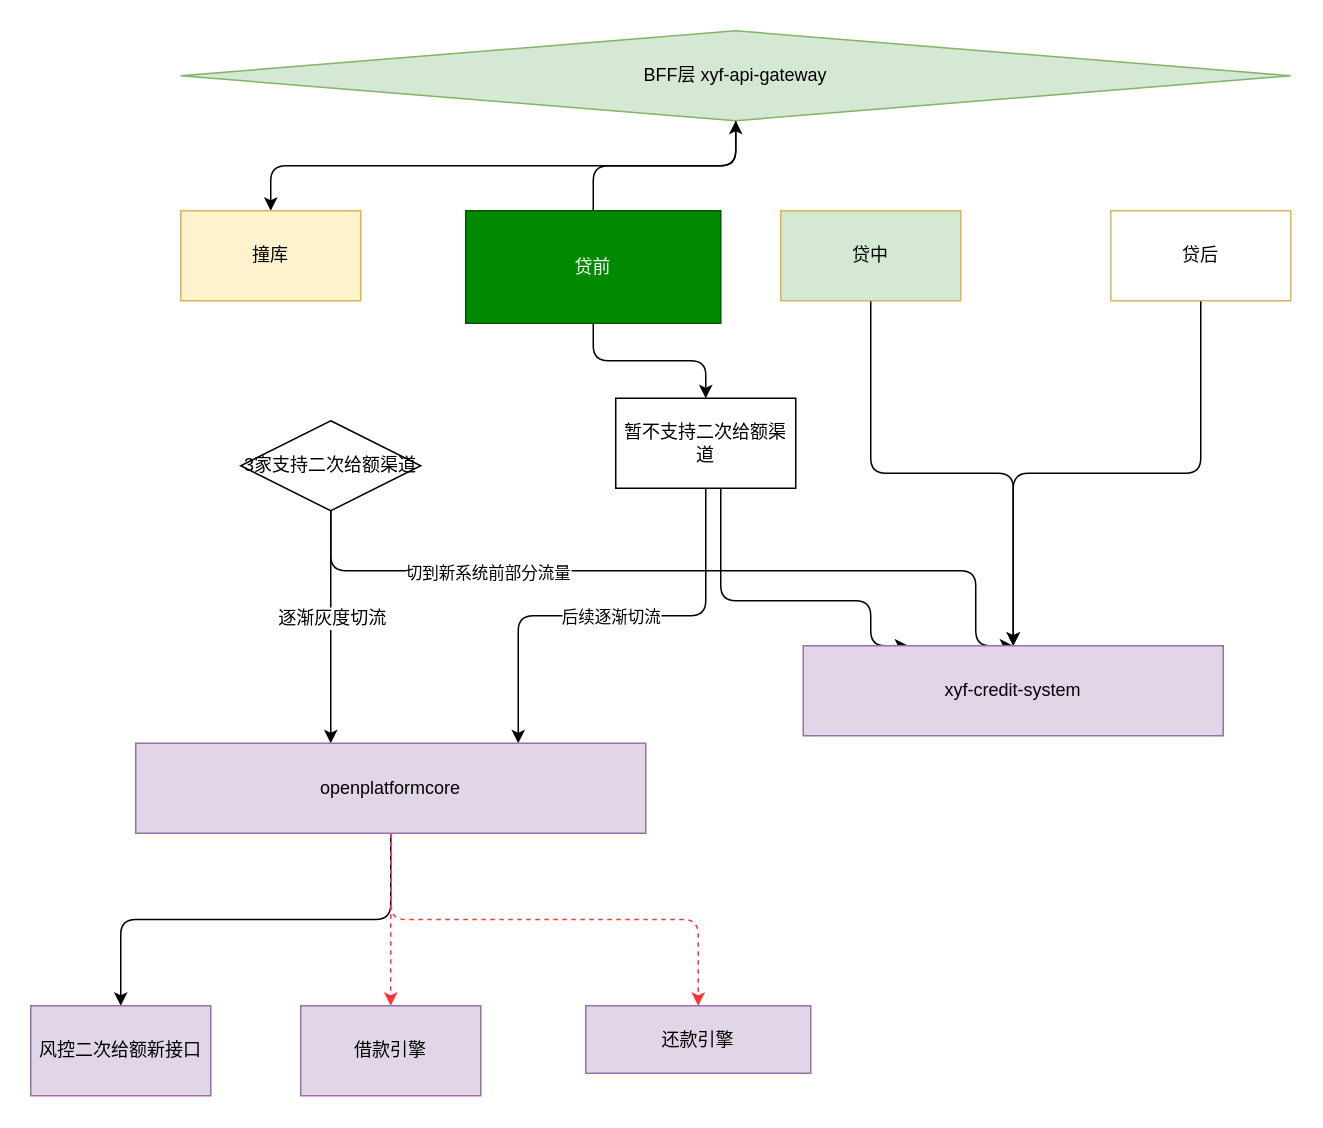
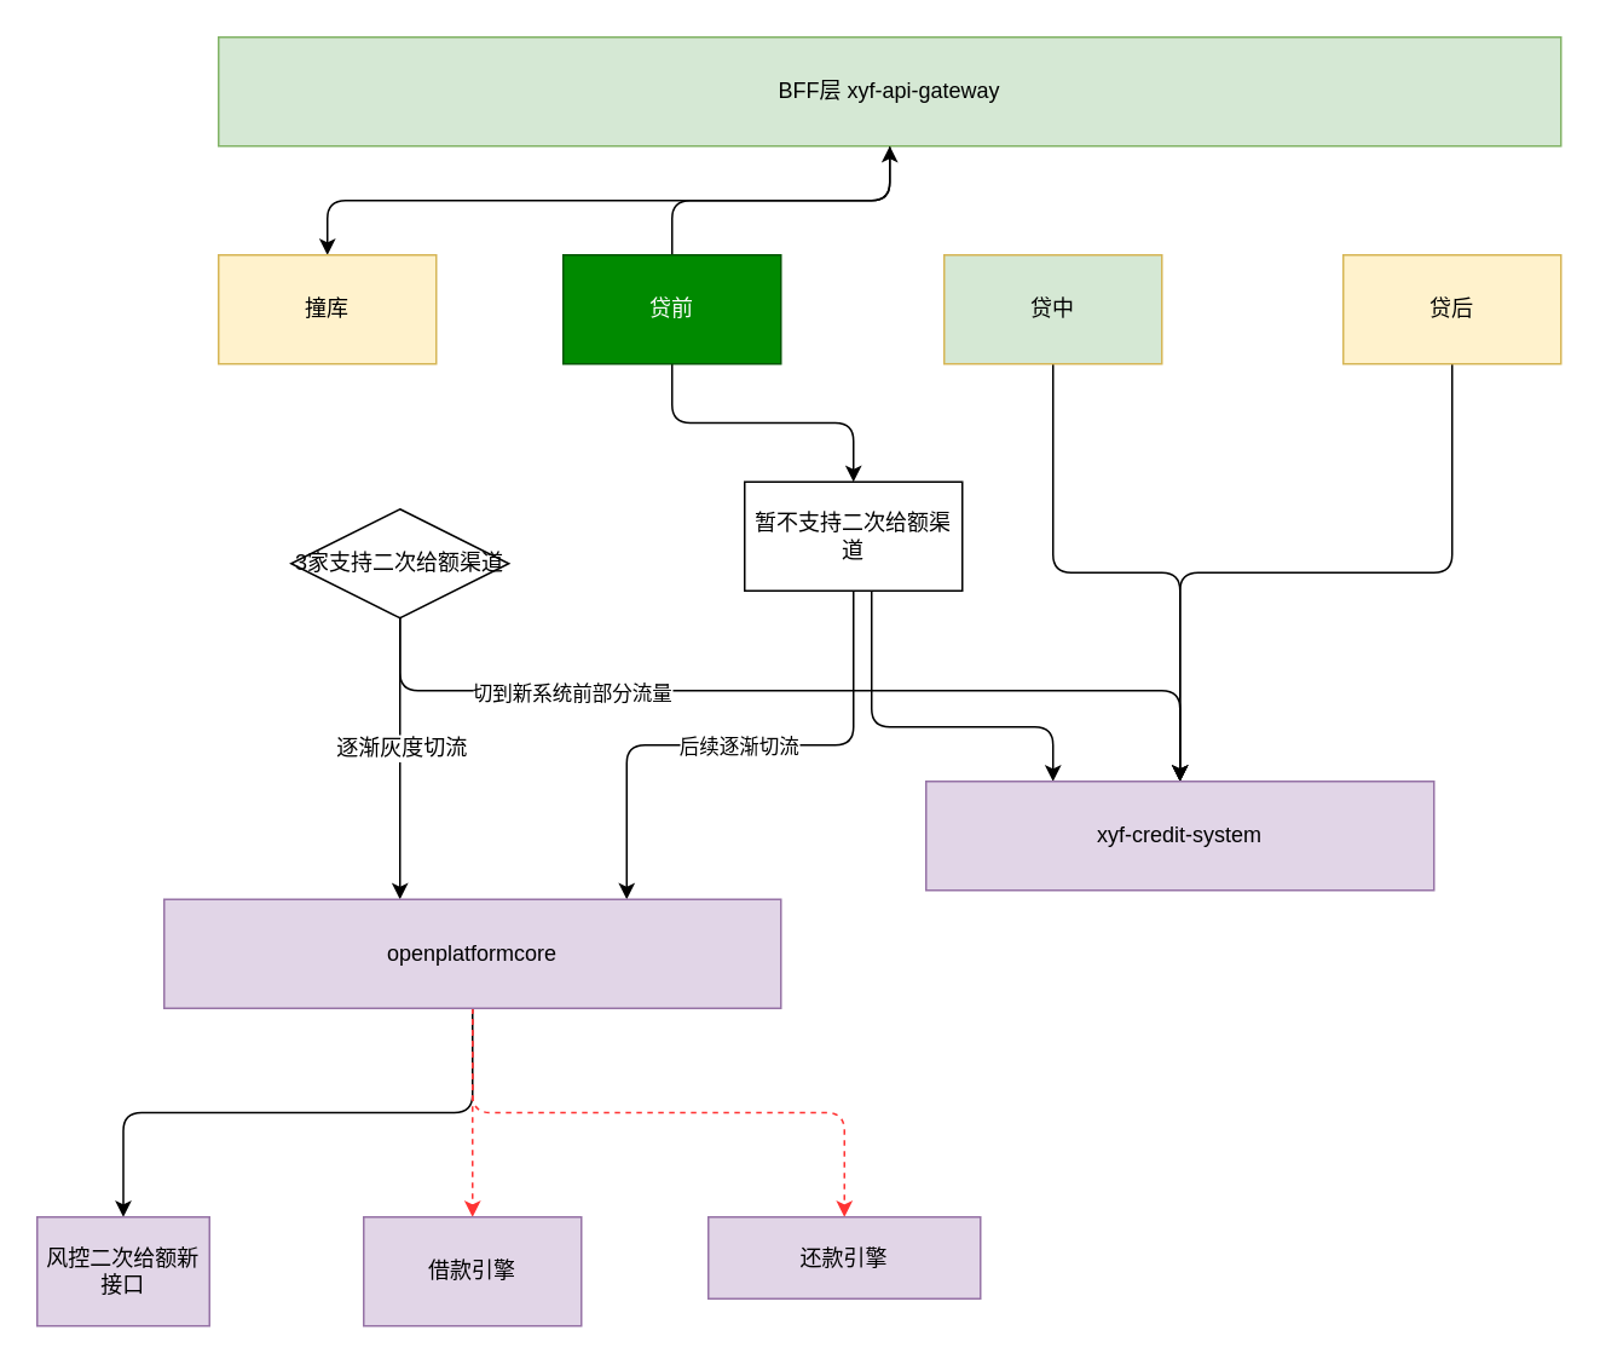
  <mxCell id="0" />
  <mxCell id="1" parent="0" />
  <mxCell id="2" style="edgeStyle=orthogonalEdgeStyle;shape=connector;curved=0;rounded=1;orthogonalLoop=1;jettySize=auto;html=1;labelBackgroundColor=default;strokeColor=default;align=center;verticalAlign=middle;fontFamily=Helvetica;fontSize=11;fontColor=default;endArrow=classic;" edge="1" parent="1" source="3" target="9"><mxGeometry relative="1" as="geometry" /></mxCell>
- <mxCell id="3" value="BFF层 xyf-api-gateway" style="rhombus;whiteSpace=wrap;html=1;fillColor=#d5e8d4;strokeColor=#82b366;" vertex="1" parent="1"><mxGeometry x="120" y="20" width="740" height="60" as="geometry" /></mxCell>
+ <mxCell id="3" value="BFF层 xyf-api-gateway" style="rounded=0;whiteSpace=wrap;html=1;fillColor=#d5e8d4;strokeColor=#82b366;" vertex="1" parent="1"><mxGeometry x="120" y="20" width="740" height="60" as="geometry" /></mxCell>
  <mxCell id="4" style="edgeStyle=orthogonalEdgeStyle;rounded=1;orthogonalLoop=1;jettySize=auto;html=1;curved=0;" edge="1" parent="1" source="6" target="3"><mxGeometry relative="1" as="geometry" /></mxCell>
  <mxCell id="5" style="edgeStyle=orthogonalEdgeStyle;shape=connector;curved=0;rounded=1;orthogonalLoop=1;jettySize=auto;html=1;labelBackgroundColor=default;strokeColor=default;align=center;verticalAlign=middle;fontFamily=Helvetica;fontSize=11;fontColor=default;endArrow=classic;" edge="1" parent="1" source="6" target="20"><mxGeometry relative="1" as="geometry" /></mxCell>
- <mxCell id="6" value="贷前" style="rounded=0;whiteSpace=wrap;html=1;fillColor=#008a00;strokeColor=#005700;fontColor=#ffffff;" vertex="1" parent="1"><mxGeometry x="310" y="140" width="170" height="75" as="geometry" /></mxCell>
+ <mxCell id="6" value="贷前" style="rounded=0;whiteSpace=wrap;html=1;fillColor=#008a00;strokeColor=#005700;fontColor=#ffffff;" vertex="1" parent="1"><mxGeometry x="310" y="140" width="120" height="60" as="geometry" /></mxCell>
  <mxCell id="7" style="edgeStyle=orthogonalEdgeStyle;shape=connector;curved=0;rounded=1;orthogonalLoop=1;jettySize=auto;html=1;entryX=0.5;entryY=0;entryDx=0;entryDy=0;labelBackgroundColor=default;strokeColor=default;align=center;verticalAlign=middle;fontFamily=Helvetica;fontSize=11;fontColor=default;endArrow=classic;" edge="1" parent="1" source="8" target="21"><mxGeometry relative="1" as="geometry" /></mxCell>
  <mxCell id="8" value="贷中" style="rounded=0;whiteSpace=wrap;html=1;fillColor=#d5e8d4;strokeColor=#d6b656;" vertex="1" parent="1"><mxGeometry x="520" y="140" width="120" height="60" as="geometry" /></mxCell>
  <mxCell id="9" value="撞库" style="rounded=0;whiteSpace=wrap;html=1;fillColor=#fff2cc;strokeColor=#d6b656;" vertex="1" parent="1"><mxGeometry x="120" y="140" width="120" height="60" as="geometry" /></mxCell>
  <mxCell id="10" style="edgeStyle=orthogonalEdgeStyle;shape=connector;curved=0;rounded=1;orthogonalLoop=1;jettySize=auto;html=1;entryX=0.5;entryY=0;entryDx=0;entryDy=0;labelBackgroundColor=default;strokeColor=default;align=center;verticalAlign=middle;fontFamily=Helvetica;fontSize=11;fontColor=default;endArrow=classic;" edge="1" parent="1" source="11" target="21"><mxGeometry relative="1" as="geometry" /></mxCell>
- <mxCell id="11" value="贷后" style="rounded=0;whiteSpace=wrap;html=1;fillColor=#ffffff;strokeColor=#d6b656;" vertex="1" parent="1"><mxGeometry x="740" y="140" width="120" height="60" as="geometry" /></mxCell>
+ <mxCell id="11" value="贷后" style="rounded=0;whiteSpace=wrap;html=1;fillColor=#fff2cc;strokeColor=#d6b656;" vertex="1" parent="1"><mxGeometry x="740" y="140" width="120" height="60" as="geometry" /></mxCell>
  <mxCell id="12" style="edgeStyle=orthogonalEdgeStyle;shape=connector;curved=0;rounded=1;orthogonalLoop=1;jettySize=auto;html=1;labelBackgroundColor=default;strokeColor=default;align=center;verticalAlign=middle;fontFamily=Helvetica;fontSize=11;fontColor=default;endArrow=classic;" edge="1" parent="1" source="16" target="25"><mxGeometry relative="1" as="geometry"><Array as="points"><mxPoint x="220" y="470" /><mxPoint x="220" y="470" /></Array></mxGeometry></mxCell>
  <mxCell id="13" value="逐渐灰度切流" style="edgeLabel;html=1;align=center;verticalAlign=middle;resizable=0;points=[];fontSize=12;fontFamily=Helvetica;fontColor=default;" vertex="1" connectable="0" parent="12"><mxGeometry x="-0.08" relative="1" as="geometry"><mxPoint as="offset" /></mxGeometry></mxCell>
  <mxCell id="14" style="edgeStyle=orthogonalEdgeStyle;shape=connector;curved=0;rounded=1;orthogonalLoop=1;jettySize=auto;html=1;entryX=0.5;entryY=0;entryDx=0;entryDy=0;labelBackgroundColor=default;strokeColor=default;align=center;verticalAlign=middle;fontFamily=Helvetica;fontSize=11;fontColor=default;endArrow=classic;exitX=0.5;exitY=1;exitDx=0;exitDy=0;" edge="1" parent="1" source="16" target="21"><mxGeometry relative="1" as="geometry"><Array as="points"><mxPoint x="220" y="380" /><mxPoint x="650" y="380" /></Array></mxGeometry></mxCell>
  <mxCell id="15" value="切到新系统前部分流量" style="edgeLabel;html=1;align=center;verticalAlign=middle;resizable=0;points=[];fontSize=11;fontFamily=Helvetica;fontColor=default;" vertex="1" connectable="0" parent="14"><mxGeometry x="-0.144" y="-1" relative="1" as="geometry"><mxPoint x="-89" as="offset" /></mxGeometry></mxCell>
  <mxCell id="16" value="3家支持二次给额渠道" style="rhombus;whiteSpace=wrap;html=1;" vertex="1" parent="1"><mxGeometry x="160" y="280" width="120" height="60" as="geometry" /></mxCell>
  <mxCell id="17" style="edgeStyle=orthogonalEdgeStyle;shape=connector;curved=0;rounded=1;orthogonalLoop=1;jettySize=auto;html=1;entryX=0.25;entryY=0;entryDx=0;entryDy=0;labelBackgroundColor=default;strokeColor=default;align=center;verticalAlign=middle;fontFamily=Helvetica;fontSize=11;fontColor=default;endArrow=classic;" edge="1" parent="1" source="20" target="21"><mxGeometry relative="1" as="geometry"><Array as="points"><mxPoint x="480" y="400" /><mxPoint x="580" y="400" /></Array></mxGeometry></mxCell>
  <mxCell id="18" style="edgeStyle=orthogonalEdgeStyle;shape=connector;curved=0;rounded=1;orthogonalLoop=1;jettySize=auto;html=1;entryX=0.75;entryY=0;entryDx=0;entryDy=0;labelBackgroundColor=default;strokeColor=default;align=center;verticalAlign=middle;fontFamily=Helvetica;fontSize=11;fontColor=default;endArrow=classic;" edge="1" parent="1" source="20" target="25"><mxGeometry relative="1" as="geometry" /></mxCell>
  <mxCell id="19" value="后续逐渐切流" style="edgeLabel;html=1;align=center;verticalAlign=middle;resizable=0;points=[];fontSize=11;fontFamily=Helvetica;fontColor=default;" vertex="1" connectable="0" parent="18"><mxGeometry x="0.239" relative="1" as="geometry"><mxPoint x="34" as="offset" /></mxGeometry></mxCell>
  <mxCell id="20" value="暂不支持二次给额渠道" style="rounded=0;whiteSpace=wrap;html=1;" vertex="1" parent="1"><mxGeometry x="410" y="265" width="120" height="60" as="geometry" /></mxCell>
- <mxCell id="21" value="xyf-credit-system" style="rounded=0;whiteSpace=wrap;html=1;fillColor=#e1d5e7;strokeColor=#9673a6;" vertex="1" parent="1"><mxGeometry x="535" y="430" width="280" height="60" as="geometry" /></mxCell>
+ <mxCell id="21" value="xyf-credit-system" style="rounded=0;whiteSpace=wrap;html=1;fillColor=#e1d5e7;strokeColor=#9673a6;" vertex="1" parent="1"><mxGeometry x="510" y="430" width="280" height="60" as="geometry" /></mxCell>
  <mxCell id="22" style="edgeStyle=orthogonalEdgeStyle;shape=connector;curved=0;rounded=1;orthogonalLoop=1;jettySize=auto;html=1;labelBackgroundColor=default;strokeColor=default;align=center;verticalAlign=middle;fontFamily=Helvetica;fontSize=11;fontColor=default;endArrow=classic;" edge="1" parent="1" source="25" target="28"><mxGeometry relative="1" as="geometry" /></mxCell>
  <mxCell id="23" style="edgeStyle=orthogonalEdgeStyle;shape=connector;curved=0;rounded=1;orthogonalLoop=1;jettySize=auto;html=1;labelBackgroundColor=default;strokeColor=#FF3333;align=center;verticalAlign=middle;fontFamily=Helvetica;fontSize=11;fontColor=default;endArrow=classic;dashed=1;" edge="1" parent="1" source="25" target="26"><mxGeometry relative="1" as="geometry" /></mxCell>
  <mxCell id="24" style="edgeStyle=orthogonalEdgeStyle;shape=connector;curved=0;rounded=1;orthogonalLoop=1;jettySize=auto;html=1;entryX=0.5;entryY=0;entryDx=0;entryDy=0;labelBackgroundColor=default;strokeColor=#FF3333;align=center;verticalAlign=middle;fontFamily=Helvetica;fontSize=11;fontColor=default;endArrow=classic;dashed=1;" edge="1" parent="1" source="25" target="27"><mxGeometry relative="1" as="geometry" /></mxCell>
  <mxCell id="25" value="openplatformcore" style="rounded=0;whiteSpace=wrap;html=1;fillColor=#e1d5e7;strokeColor=#9673a6;" vertex="1" parent="1"><mxGeometry x="90" y="495" width="340" height="60" as="geometry" /></mxCell>
  <mxCell id="26" value="借款引擎" style="rounded=0;whiteSpace=wrap;html=1;fillColor=#e1d5e7;strokeColor=#9673a6;" vertex="1" parent="1"><mxGeometry x="200" y="670" width="120" height="60" as="geometry" /></mxCell>
  <mxCell id="27" value="还款引擎" style="rounded=0;whiteSpace=wrap;html=1;fillColor=#e1d5e7;strokeColor=#9673a6;" vertex="1" parent="1"><mxGeometry x="390" y="670" width="150" height="45" as="geometry" /></mxCell>
- <mxCell id="28" value="风控二次给额新接口" style="rounded=0;whiteSpace=wrap;html=1;fillColor=#e1d5e7;strokeColor=#9673a6;" vertex="1" parent="1"><mxGeometry x="20" y="670" width="120" height="60" as="geometry" /></mxCell>
+ <mxCell id="28" value="风控二次给额新接口" style="rounded=0;whiteSpace=wrap;html=1;fillColor=#e1d5e7;strokeColor=#9673a6;" vertex="1" parent="1"><mxGeometry x="20" y="670" width="95" height="60" as="geometry" /></mxCell>
